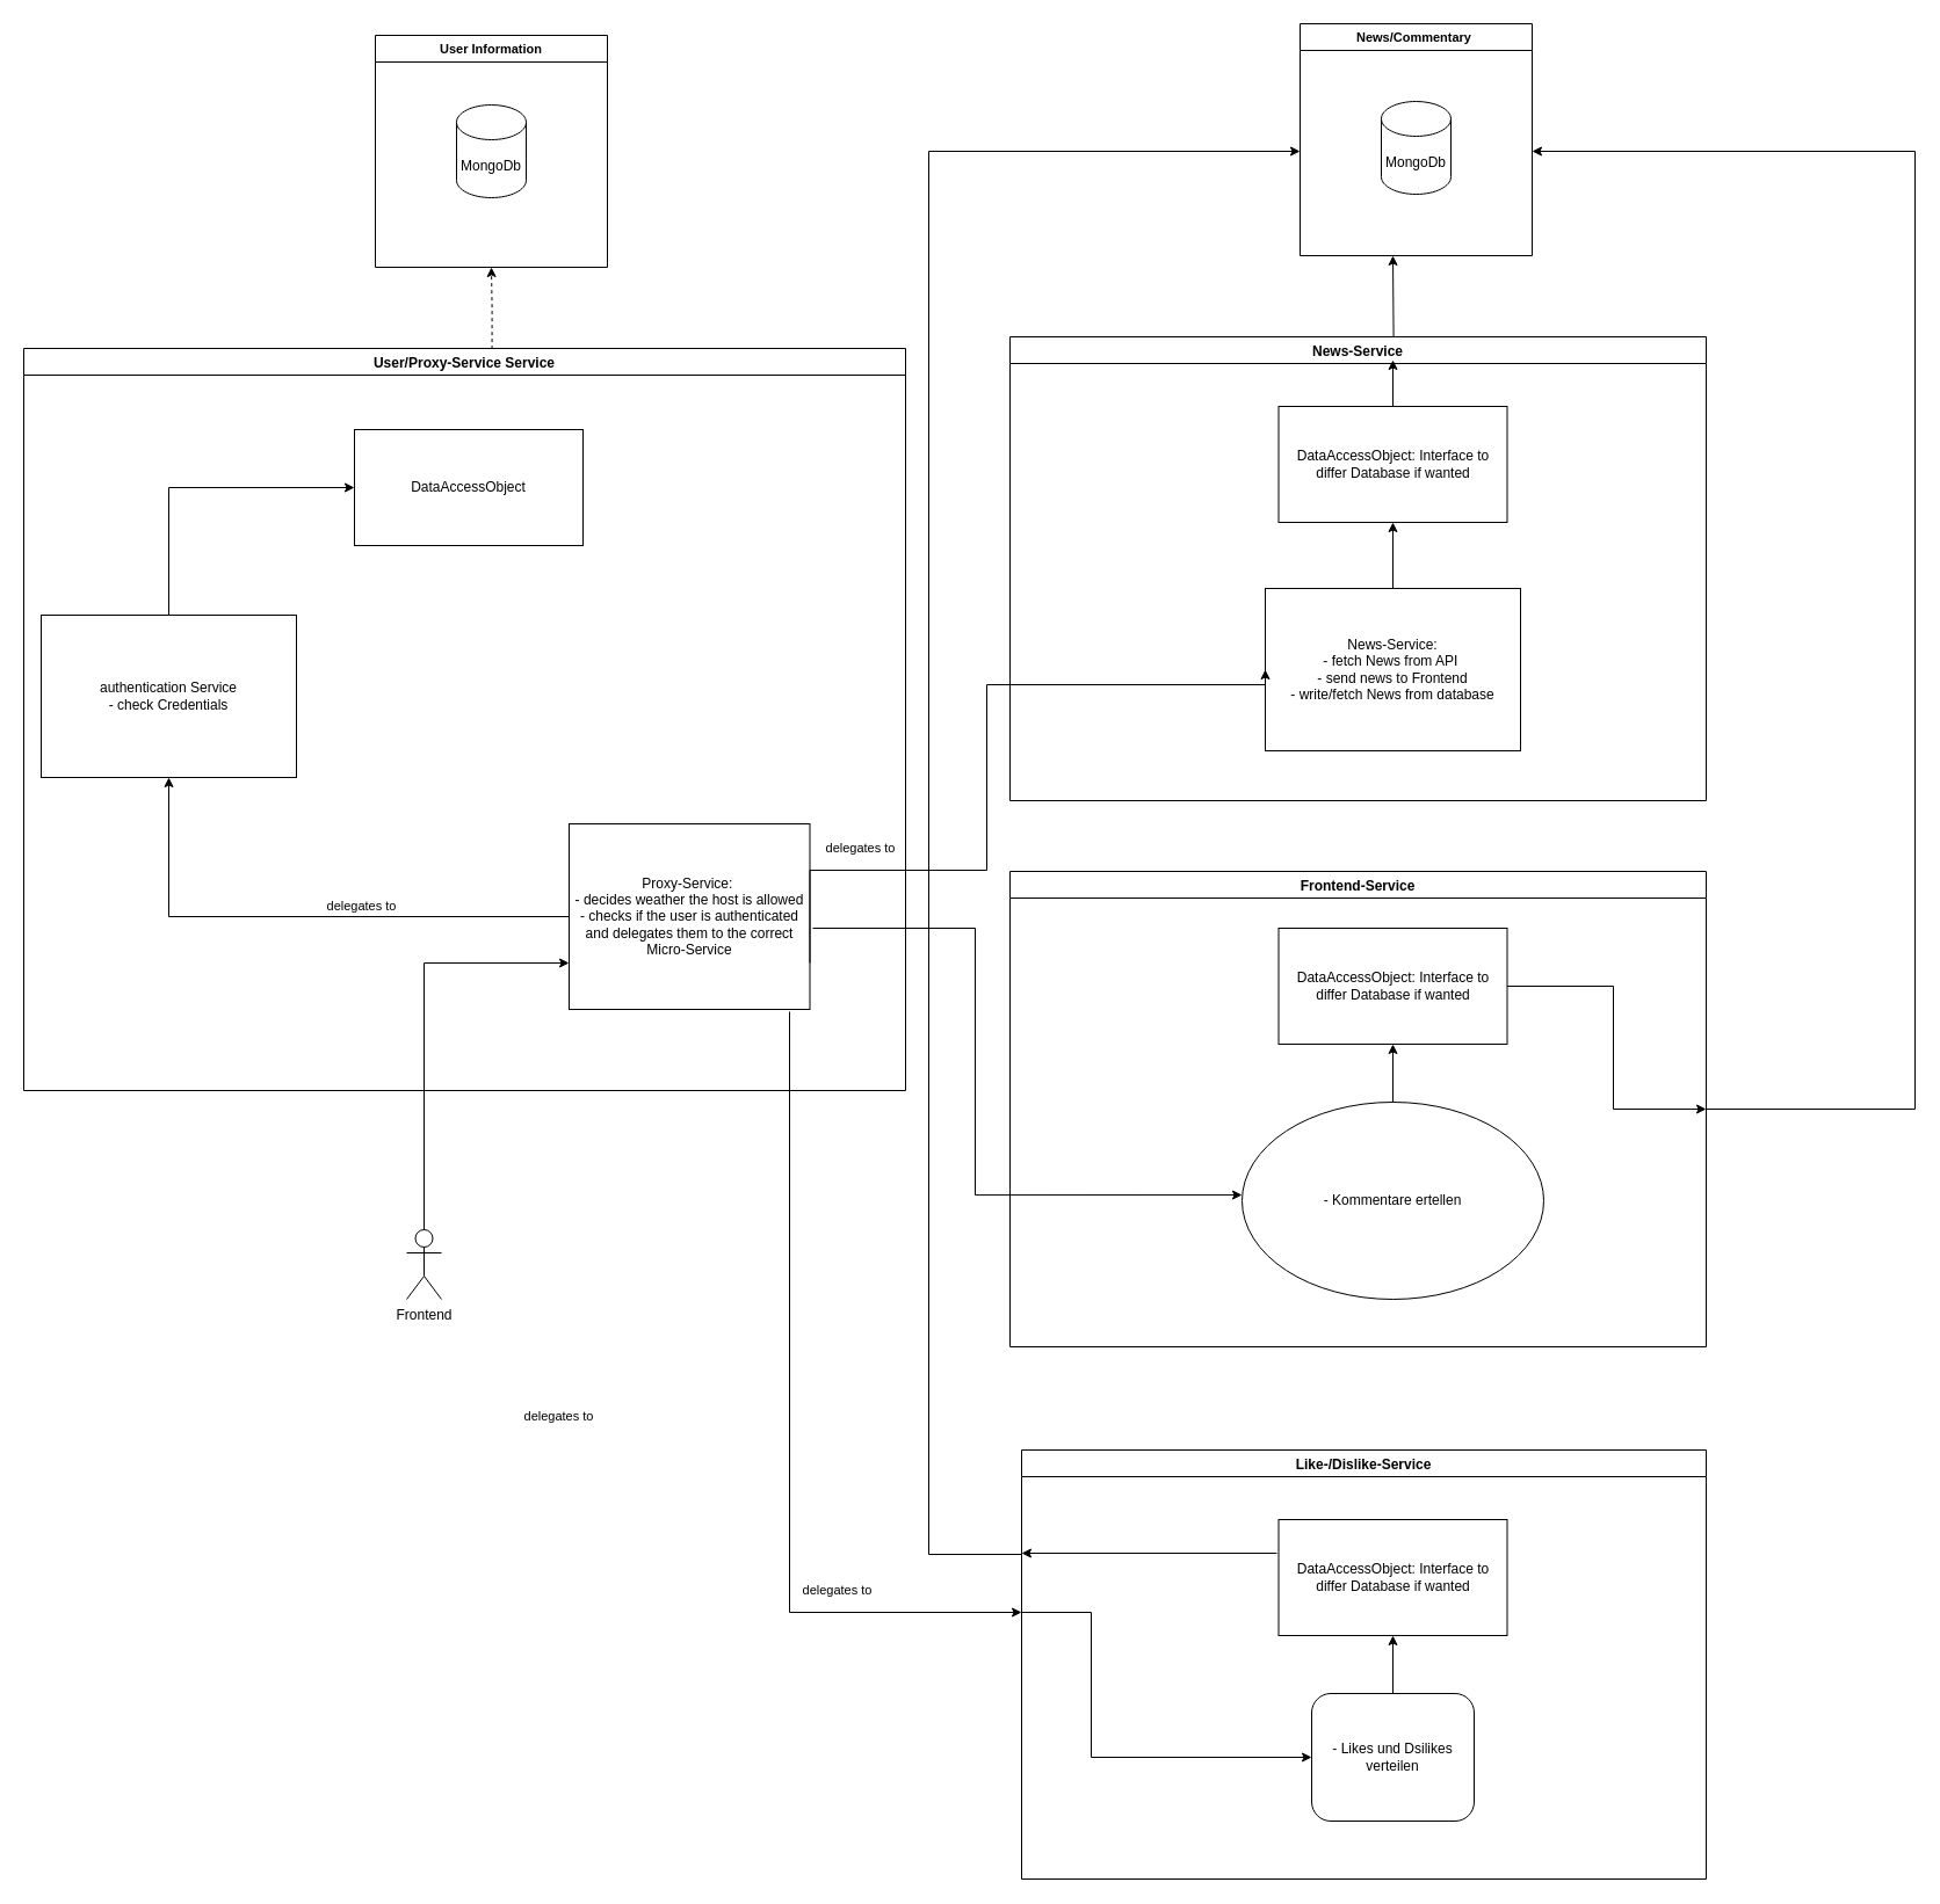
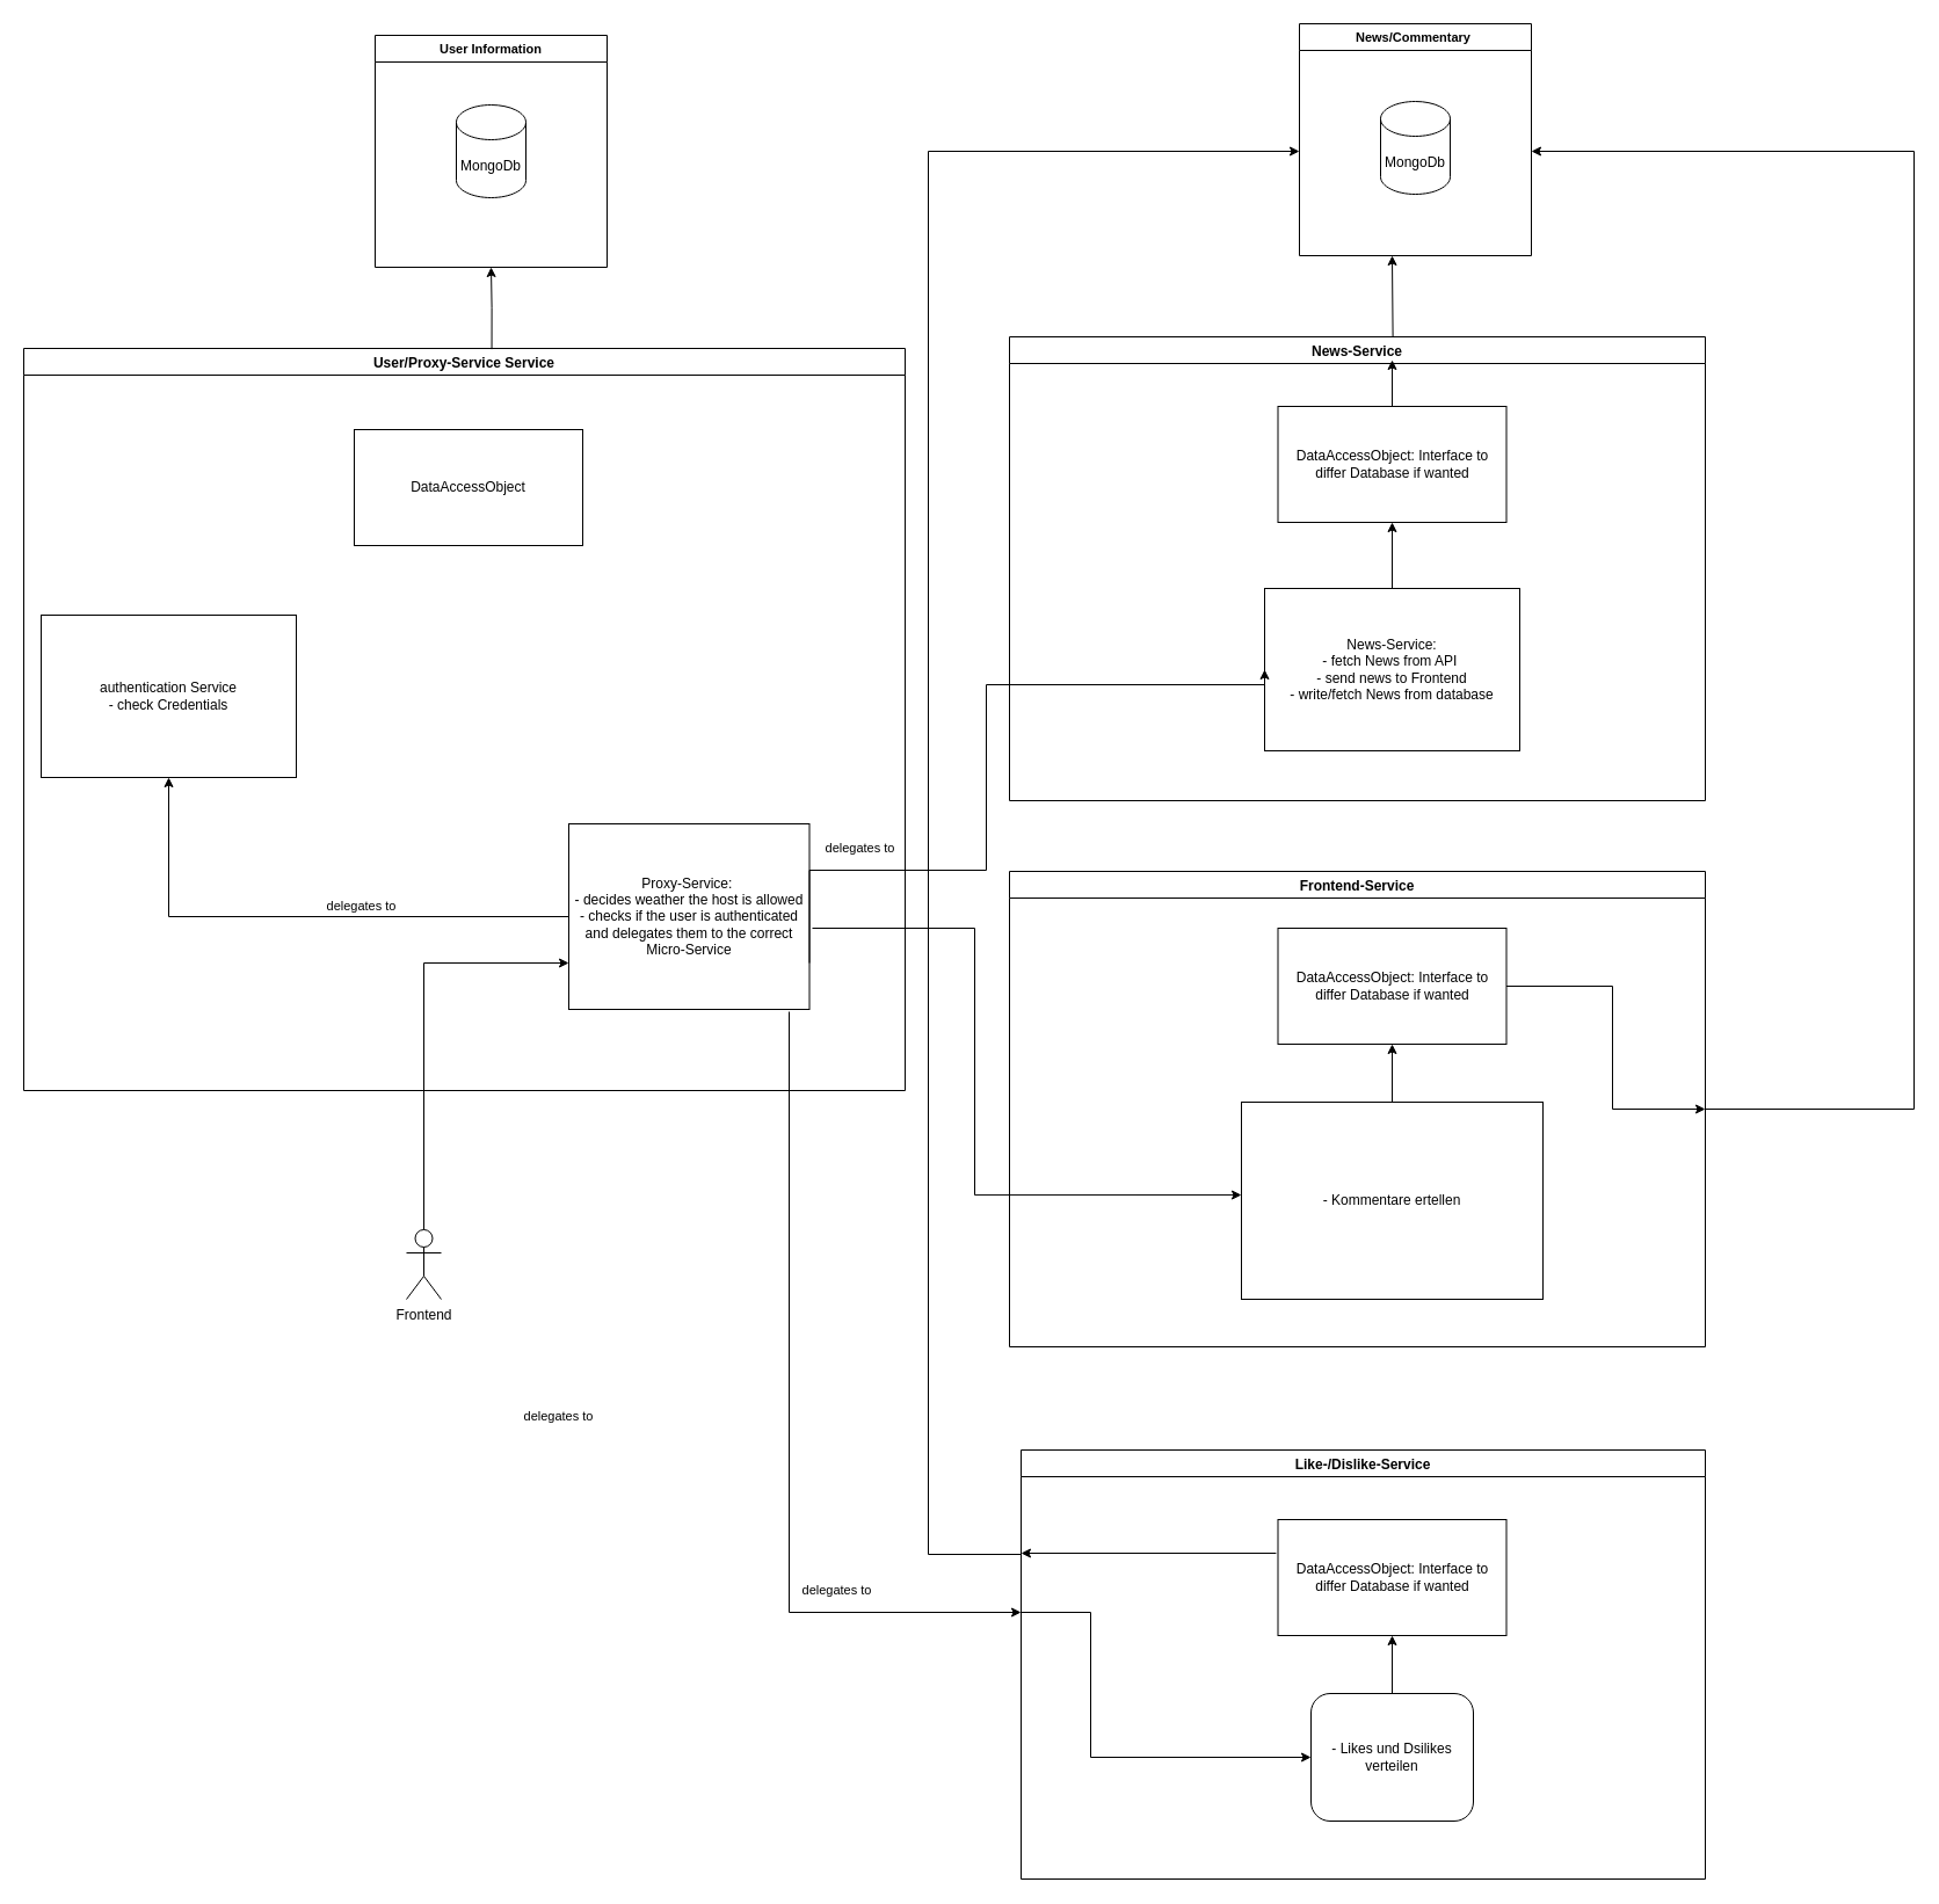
  <mxCell id="0" />
  <mxCell id="1" parent="0" />
  <mxCell id="2" value="User/Proxy-Service Service" style="swimlane;" vertex="1" parent="1"><mxGeometry x="20" y="300" width="760" height="640" as="geometry" /></mxCell>
  <mxCell id="3" value="authentication Service&lt;br&gt;- check Credentials" style="rounded=0;whiteSpace=wrap;html=1;" vertex="1" parent="2"><mxGeometry x="15" y="230" width="220" height="140" as="geometry" /></mxCell>
  <mxCell id="4" value="Proxy-Service:&amp;nbsp;&lt;br&gt;- decides weather the host is allowed&lt;br&gt;- checks if the user is authenticated and delegates them to the correct Micro-Service" style="rounded=0;whiteSpace=wrap;html=1;" vertex="1" parent="2"><mxGeometry x="470" y="410" width="207.5" height="160" as="geometry" /></mxCell>
  <mxCell id="5" value="" style="endArrow=classic;html=1;rounded=0;exitX=0;exitY=0.5;exitDx=0;exitDy=0;entryX=0.5;entryY=1;entryDx=0;entryDy=0;edgeStyle=orthogonalEdgeStyle;" edge="1" parent="2" source="4" target="3"><mxGeometry width="50" height="50" relative="1" as="geometry"><mxPoint x="290" y="360" as="sourcePoint" /><mxPoint x="340" y="310" as="targetPoint" /></mxGeometry></mxCell>
  <mxCell id="6" value="delegates to" style="edgeLabel;html=1;align=center;verticalAlign=middle;resizable=0;points=[];" vertex="1" connectable="0" parent="5"><mxGeometry x="-0.097" y="-2" relative="1" as="geometry"><mxPoint x="30" y="-8" as="offset" /></mxGeometry></mxCell>
  <mxCell id="7" value="DataAccessObject" style="rounded=0;whiteSpace=wrap;html=1;" vertex="1" parent="2"><mxGeometry x="285" y="70" width="197" height="100" as="geometry" /></mxCell>
- <mxCell id="8" value="" style="endArrow=classic;html=1;rounded=0;exitX=0.5;exitY=0;exitDx=0;exitDy=0;entryX=0;entryY=0.5;entryDx=0;entryDy=0;edgeStyle=orthogonalEdgeStyle;" edge="1" parent="2" source="3" target="7"><mxGeometry width="50" height="50" relative="1" as="geometry"><mxPoint x="380" y="410" as="sourcePoint" /><mxPoint x="430" y="360" as="targetPoint" /></mxGeometry></mxCell>
  <mxCell id="9" value="delegates to" style="edgeLabel;html=1;align=center;verticalAlign=middle;resizable=0;points=[];" vertex="1" connectable="0" parent="2"><mxGeometry x="720.004" y="430" as="geometry" /></mxCell>
  <mxCell id="10" value="News-Service" style="swimlane;" vertex="1" parent="1"><mxGeometry x="870" y="290" width="600" height="400" as="geometry"><mxRectangle x="680" y="-1580" width="110" height="23" as="alternateBounds" /></mxGeometry></mxCell>
  <mxCell id="11" value="News-Service:&lt;br&gt;- fetch News from API&amp;nbsp;&lt;br&gt;- send news to Frontend&lt;br&gt;- write/fetch News from database" style="rounded=0;whiteSpace=wrap;html=1;" vertex="1" parent="10"><mxGeometry x="220" y="217" width="220" height="140" as="geometry" /></mxCell>
  <mxCell id="12" value="DataAccessObject: Interface to differ Database if wanted" style="rounded=0;whiteSpace=wrap;html=1;" vertex="1" parent="10"><mxGeometry x="231.5" y="60" width="197" height="100" as="geometry" /></mxCell>
  <mxCell id="13" value="" style="endArrow=classic;html=1;rounded=0;exitX=0.5;exitY=0;exitDx=0;exitDy=0;entryX=0.5;entryY=1;entryDx=0;entryDy=0;edgeStyle=orthogonalEdgeStyle;" edge="1" parent="10" source="11" target="12"><mxGeometry width="50" height="50" relative="1" as="geometry"><mxPoint x="430" y="410" as="sourcePoint" /><mxPoint x="140" y="110" as="targetPoint" /></mxGeometry></mxCell>
  <mxCell id="14" value="Frontend" style="shape=umlActor;verticalLabelPosition=bottom;verticalAlign=top;html=1;outlineConnect=0;" vertex="1" parent="1"><mxGeometry x="350" y="1060" width="30" height="60" as="geometry" /></mxCell>
  <mxCell id="15" value="User Information" style="swimlane;fontSize=11;startSize=23;" vertex="1" parent="1"><mxGeometry x="323" y="30" width="200" height="200" as="geometry" /></mxCell>
  <mxCell id="16" value="MongoDb" style="shape=cylinder3;whiteSpace=wrap;html=1;boundedLbl=1;backgroundOutline=1;size=15;" vertex="1" parent="15"><mxGeometry x="70" y="60" width="60" height="80" as="geometry" /></mxCell>
- <mxCell id="17" value="" style="endArrow=classic;html=1;rounded=0;entryX=0.5;entryY=1;entryDx=0;entryDy=0;exitX=0.531;exitY=0.001;exitDx=0;exitDy=0;exitPerimeter=0;edgeStyle=orthogonalEdgeStyle;dashed=1;" edge="1" parent="1" source="2" target="15"><mxGeometry width="50" height="50" relative="1" as="geometry"><mxPoint x="690" y="650" as="sourcePoint" /><mxPoint x="740" y="600" as="targetPoint" /></mxGeometry></mxCell>
+ <mxCell id="17" value="" style="endArrow=classic;html=1;rounded=0;entryX=0.5;entryY=1;entryDx=0;entryDy=0;exitX=0.531;exitY=0.001;exitDx=0;exitDy=0;exitPerimeter=0;edgeStyle=orthogonalEdgeStyle;" edge="1" parent="1" source="2" target="15"><mxGeometry width="50" height="50" relative="1" as="geometry"><mxPoint x="690" y="650" as="sourcePoint" /><mxPoint x="740" y="600" as="targetPoint" /></mxGeometry></mxCell>
  <mxCell id="18" value="News/Commentary " style="swimlane;fontSize=11;" vertex="1" parent="1"><mxGeometry x="1120" y="20" width="200" height="200" as="geometry" /></mxCell>
  <mxCell id="19" value="MongoDb" style="shape=cylinder3;whiteSpace=wrap;html=1;boundedLbl=1;backgroundOutline=1;size=15;" vertex="1" parent="18"><mxGeometry x="70" y="67" width="60" height="80" as="geometry" /></mxCell>
  <mxCell id="20" value="" style="endArrow=classic;html=1;rounded=0;exitX=0.551;exitY=0;exitDx=0;exitDy=0;exitPerimeter=0;" edge="1" parent="1" source="10"><mxGeometry width="50" height="50" relative="1" as="geometry"><mxPoint x="487" y="660" as="sourcePoint" /><mxPoint x="1200" y="220" as="targetPoint" /></mxGeometry></mxCell>
  <mxCell id="21" value="Frontend-Service" style="swimlane;" vertex="1" parent="1"><mxGeometry x="870" y="751" width="600" height="410" as="geometry"><mxRectangle x="680" y="-1580" width="110" height="23" as="alternateBounds" /></mxGeometry></mxCell>
- <mxCell id="22" value="- Kommentare ertellen" style="ellipse;whiteSpace=wrap;html=1;" vertex="1" parent="21"><mxGeometry x="200" y="199" width="260" height="170" as="geometry" /></mxCell>
+ <mxCell id="22" value="- Kommentare ertellen" style="rounded=0;whiteSpace=wrap;html=1;" vertex="1" parent="21"><mxGeometry x="200" y="199" width="260" height="170" as="geometry" /></mxCell>
  <mxCell id="23" value="DataAccessObject: Interface to differ Database if wanted" style="rounded=0;whiteSpace=wrap;html=1;" vertex="1" parent="21"><mxGeometry x="231.5" y="49" width="197" height="100" as="geometry" /></mxCell>
  <mxCell id="24" value="" style="endArrow=classic;html=1;rounded=0;fontSize=11;exitX=0.5;exitY=0;exitDx=0;exitDy=0;entryX=0.5;entryY=1;entryDx=0;entryDy=0;" edge="1" parent="21" source="22" target="23"><mxGeometry width="50" height="50" relative="1" as="geometry"><mxPoint x="100" y="469" as="sourcePoint" /><mxPoint x="150" y="419" as="targetPoint" /></mxGeometry></mxCell>
  <mxCell id="25" value="" style="endArrow=classic;html=1;rounded=0;fontSize=11;exitX=1;exitY=0.5;exitDx=0;exitDy=0;entryX=1;entryY=0.5;entryDx=0;entryDy=0;edgeStyle=orthogonalEdgeStyle;" edge="1" parent="21" source="23" target="21"><mxGeometry width="50" height="50" relative="1" as="geometry"><mxPoint x="100" y="359" as="sourcePoint" /><mxPoint x="150" y="309" as="targetPoint" /><Array as="points"><mxPoint x="520" y="99" /><mxPoint x="520" y="205" /></Array></mxGeometry></mxCell>
  <mxCell id="26" value="" style="endArrow=classic;html=1;rounded=0;exitX=1;exitY=0.75;exitDx=0;exitDy=0;entryX=0;entryY=0.5;entryDx=0;entryDy=0;edgeStyle=orthogonalEdgeStyle;" edge="1" parent="1" source="4" target="11"><mxGeometry width="50" height="50" relative="1" as="geometry"><mxPoint x="910" y="990" as="sourcePoint" /><mxPoint x="960" y="940" as="targetPoint" /><Array as="points"><mxPoint x="698" y="750" /><mxPoint x="850" y="750" /><mxPoint x="850" y="590" /><mxPoint x="1090" y="590" /></Array></mxGeometry></mxCell>
  <mxCell id="27" value="" style="endArrow=classic;html=1;rounded=0;fontSize=11;edgeStyle=orthogonalEdgeStyle;entryX=0;entryY=0.471;entryDx=0;entryDy=0;entryPerimeter=0;" edge="1" parent="1" target="22"><mxGeometry width="50" height="50" relative="1" as="geometry"><mxPoint x="700" y="800" as="sourcePoint" /><mxPoint x="870" y="800" as="targetPoint" /><Array as="points"><mxPoint x="840" y="800" /><mxPoint x="840" y="1030" /></Array></mxGeometry></mxCell>
  <mxCell id="28" value="" style="endArrow=classic;html=1;rounded=0;exitX=0.5;exitY=0;exitDx=0;exitDy=0;" edge="1" parent="1" source="12"><mxGeometry width="50" height="50" relative="1" as="geometry"><mxPoint x="1247" y="850" as="sourcePoint" /><mxPoint x="1200" y="310" as="targetPoint" /></mxGeometry></mxCell>
  <mxCell id="29" value="Like-/Dislike-Service" style="swimlane;" vertex="1" parent="1"><mxGeometry x="880" y="1250" width="590" height="370" as="geometry"><mxRectangle x="680" y="-1580" width="110" height="23" as="alternateBounds" /></mxGeometry></mxCell>
  <mxCell id="30" value="- Likes und Dsilikes verteilen" style="whiteSpace=wrap;html=1;rounded=1;" vertex="1" parent="29"><mxGeometry x="250" y="210" width="140" height="110" as="geometry" /></mxCell>
  <mxCell id="31" value="DataAccessObject: Interface to differ Database if wanted" style="rounded=0;whiteSpace=wrap;html=1;" vertex="1" parent="29"><mxGeometry x="221.5" y="60" width="197" height="100" as="geometry" /></mxCell>
  <mxCell id="32" value="" style="endArrow=classic;html=1;rounded=0;fontSize=11;exitX=0.5;exitY=0;exitDx=0;exitDy=0;entryX=0.5;entryY=1;entryDx=0;entryDy=0;" edge="1" parent="29" source="30" target="31"><mxGeometry width="50" height="50" relative="1" as="geometry"><mxPoint x="400" y="30" as="sourcePoint" /><mxPoint x="450" y="-20" as="targetPoint" /></mxGeometry></mxCell>
  <mxCell id="33" value="" style="endArrow=classic;html=1;rounded=0;fontSize=11;edgeStyle=orthogonalEdgeStyle;exitX=0;exitY=0.75;exitDx=0;exitDy=0;" edge="1" parent="1" source="29"><mxGeometry width="50" height="50" relative="1" as="geometry"><mxPoint x="570" y="1650" as="sourcePoint" /><mxPoint x="1120" y="130" as="targetPoint" /><Array as="points"><mxPoint x="880" y="1340" /><mxPoint x="800" y="1340" /><mxPoint x="800" y="130" /></Array></mxGeometry></mxCell>
  <mxCell id="34" value="delegates to" style="edgeLabel;html=1;align=center;verticalAlign=middle;resizable=0;points=[];" vertex="1" connectable="0" parent="1"><mxGeometry x="720.004" y="1370" as="geometry" /></mxCell>
  <mxCell id="35" value="delegates to" style="edgeLabel;html=1;align=center;verticalAlign=middle;resizable=0;points=[];" vertex="1" connectable="0" parent="1"><mxGeometry x="480.004" y="1220" as="geometry" /></mxCell>
  <mxCell id="36" value="" style="endArrow=classic;html=1;rounded=0;fontSize=11;exitX=1;exitY=0.5;exitDx=0;exitDy=0;edgeStyle=orthogonalEdgeStyle;" edge="1" parent="1" source="21"><mxGeometry width="50" height="50" relative="1" as="geometry"><mxPoint x="1560" y="1500" as="sourcePoint" /><mxPoint x="1320" y="130" as="targetPoint" /><Array as="points"><mxPoint x="1650" y="956" /><mxPoint x="1650" y="130" /><mxPoint x="1320" y="130" /></Array></mxGeometry></mxCell>
  <mxCell id="37" value="" style="endArrow=classic;html=1;rounded=0;fontSize=11;exitX=0.5;exitY=0;exitDx=0;exitDy=0;exitPerimeter=0;entryX=0;entryY=0.75;entryDx=0;entryDy=0;edgeStyle=orthogonalEdgeStyle;" edge="1" parent="1" source="14" target="4"><mxGeometry width="50" height="50" relative="1" as="geometry"><mxPoint x="450" y="1010" as="sourcePoint" /><mxPoint x="500" y="960" as="targetPoint" /></mxGeometry></mxCell>
  <mxCell id="38" value="" style="endArrow=classic;html=1;rounded=0;fontSize=11;edgeStyle=orthogonalEdgeStyle;" edge="1" parent="1"><mxGeometry width="50" height="50" relative="1" as="geometry"><mxPoint x="680" y="872" as="sourcePoint" /><mxPoint x="880" y="1390" as="targetPoint" /><Array as="points"><mxPoint x="680" y="872" /><mxPoint x="680" y="1383" /></Array></mxGeometry></mxCell>
  <mxCell id="39" value="" style="endArrow=classic;html=1;rounded=0;fontSize=11;entryX=0;entryY=0.5;entryDx=0;entryDy=0;edgeStyle=orthogonalEdgeStyle;" edge="1" parent="1" target="30"><mxGeometry width="50" height="50" relative="1" as="geometry"><mxPoint x="880" y="1390" as="sourcePoint" /><mxPoint x="890" y="1410" as="targetPoint" /><Array as="points"><mxPoint x="940" y="1390" /><mxPoint x="940" y="1515" /></Array></mxGeometry></mxCell>
  <mxCell id="40" value="" style="endArrow=classic;html=1;rounded=0;fontSize=11;exitX=-0.008;exitY=0.29;exitDx=0;exitDy=0;exitPerimeter=0;" edge="1" parent="1" source="31"><mxGeometry width="50" height="50" relative="1" as="geometry"><mxPoint x="960" y="1420" as="sourcePoint" /><mxPoint x="880" y="1339" as="targetPoint" /></mxGeometry></mxCell>
